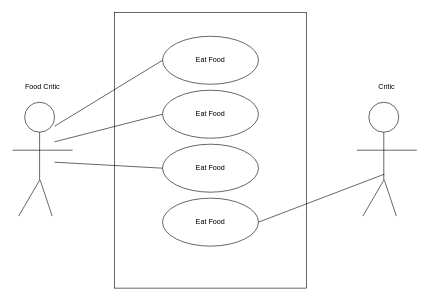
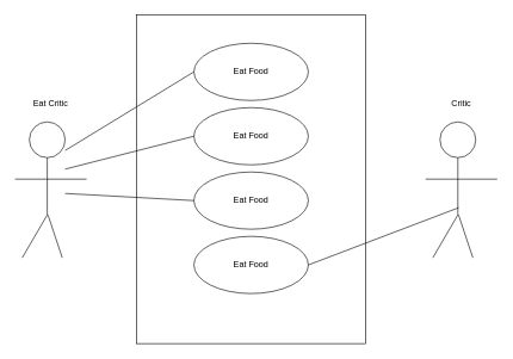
  <mxCell id="0" />
  <mxCell id="1" parent="0" />
  <mxCell id="2" value="" style="group" vertex="1" connectable="0" parent="1"><mxGeometry x="20" y="170" width="100" height="190" as="geometry" /></mxCell>
  <mxCell id="3" value="" style="ellipse;whiteSpace=wrap;html=1;aspect=fixed;" vertex="1" parent="2"><mxGeometry x="20" width="50" height="50" as="geometry" /></mxCell>
  <mxCell id="4" value="" style="endArrow=none;html=1;rounded=0;entryX=0.5;entryY=1;entryDx=0;entryDy=0;" edge="1" parent="2" target="3"><mxGeometry width="50" height="50" relative="1" as="geometry"><mxPoint x="45" y="130" as="sourcePoint" /><mxPoint x="80" y="80" as="targetPoint" /></mxGeometry></mxCell>
  <mxCell id="5" value="" style="endArrow=none;html=1;rounded=0;" edge="1" parent="2"><mxGeometry width="50" height="50" relative="1" as="geometry"><mxPoint x="10" y="190" as="sourcePoint" /><mxPoint x="45" y="130" as="targetPoint" /></mxGeometry></mxCell>
  <mxCell id="6" value="" style="endArrow=none;html=1;rounded=0;" edge="1" parent="2"><mxGeometry width="50" height="50" relative="1" as="geometry"><mxPoint x="66" y="190" as="sourcePoint" /><mxPoint x="46" y="130" as="targetPoint" /></mxGeometry></mxCell>
  <mxCell id="7" value="" style="endArrow=none;html=1;rounded=0;" edge="1" parent="2"><mxGeometry width="50" height="50" relative="1" as="geometry"><mxPoint y="80" as="sourcePoint" /><mxPoint x="100" y="80" as="targetPoint" /></mxGeometry></mxCell>
  <mxCell id="8" value="" style="group" vertex="1" connectable="0" parent="1"><mxGeometry x="594" y="170" width="100" height="190" as="geometry" /></mxCell>
  <mxCell id="9" value="" style="ellipse;whiteSpace=wrap;html=1;aspect=fixed;" vertex="1" parent="8"><mxGeometry x="20" width="50" height="50" as="geometry" /></mxCell>
  <mxCell id="10" value="" style="endArrow=none;html=1;rounded=0;entryX=0.5;entryY=1;entryDx=0;entryDy=0;" edge="1" parent="8" target="9"><mxGeometry width="50" height="50" relative="1" as="geometry"><mxPoint x="45" y="130" as="sourcePoint" /><mxPoint x="80" y="80" as="targetPoint" /></mxGeometry></mxCell>
  <mxCell id="11" value="" style="endArrow=none;html=1;rounded=0;" edge="1" parent="8"><mxGeometry width="50" height="50" relative="1" as="geometry"><mxPoint x="10" y="190" as="sourcePoint" /><mxPoint x="45" y="130" as="targetPoint" /></mxGeometry></mxCell>
  <mxCell id="12" value="" style="endArrow=none;html=1;rounded=0;" edge="1" parent="8"><mxGeometry width="50" height="50" relative="1" as="geometry"><mxPoint x="66" y="190" as="sourcePoint" /><mxPoint x="46" y="130" as="targetPoint" /></mxGeometry></mxCell>
  <mxCell id="13" value="" style="endArrow=none;html=1;rounded=0;" edge="1" parent="8"><mxGeometry width="50" height="50" relative="1" as="geometry"><mxPoint y="80" as="sourcePoint" /><mxPoint x="100" y="80" as="targetPoint" /></mxGeometry></mxCell>
  <mxCell id="14" value="" style="ellipse;whiteSpace=wrap;html=1;" vertex="1" parent="1"><mxGeometry x="290" y="60" width="120" height="80" as="geometry" /></mxCell>
- <mxCell id="15" value="Food Critic" style="text;html=1;strokeColor=none;fillColor=none;align=center;verticalAlign=middle;whiteSpace=wrap;rounded=0;" vertex="1" parent="1"><mxGeometry x="30" y="130" width="80" height="30" as="geometry" /></mxCell>
+ <mxCell id="15" value="Eat Critic" style="text;html=1;strokeColor=none;fillColor=none;align=center;verticalAlign=middle;whiteSpace=wrap;rounded=0;" vertex="1" parent="1"><mxGeometry x="30" y="130" width="80" height="30" as="geometry" /></mxCell>
  <mxCell id="16" value="Critic" style="text;html=1;strokeColor=none;fillColor=none;align=center;verticalAlign=middle;whiteSpace=wrap;rounded=0;" vertex="1" parent="1"><mxGeometry x="604" y="130" width="80" height="30" as="geometry" /></mxCell>
  <mxCell id="17" value="" style="group" vertex="1" connectable="0" parent="1"><mxGeometry x="190" y="20" width="320" height="460" as="geometry" /></mxCell>
  <mxCell id="18" value="" style="rounded=0;whiteSpace=wrap;html=1;direction=south;" vertex="1" parent="17"><mxGeometry width="320" height="460" as="geometry" /></mxCell>
  <mxCell id="19" value="" style="ellipse;whiteSpace=wrap;html=1;" vertex="1" parent="17"><mxGeometry x="80" y="40" width="160" height="80" as="geometry" /></mxCell>
  <mxCell id="20" value="Eat Food" style="text;html=1;strokeColor=none;fillColor=none;align=center;verticalAlign=middle;whiteSpace=wrap;rounded=0;" vertex="1" parent="17"><mxGeometry x="130" y="65" width="60" height="30" as="geometry" /></mxCell>
  <mxCell id="21" value="" style="ellipse;whiteSpace=wrap;html=1;" vertex="1" parent="17"><mxGeometry x="80" y="130" width="160" height="80" as="geometry" /></mxCell>
  <mxCell id="22" value="Eat Food" style="text;html=1;strokeColor=none;fillColor=none;align=center;verticalAlign=middle;whiteSpace=wrap;rounded=0;" vertex="1" parent="17"><mxGeometry x="130" y="155" width="60" height="30" as="geometry" /></mxCell>
  <mxCell id="23" value="" style="ellipse;whiteSpace=wrap;html=1;" vertex="1" parent="17"><mxGeometry x="80" y="220" width="160" height="80" as="geometry" /></mxCell>
  <mxCell id="24" value="Eat Food" style="text;html=1;strokeColor=none;fillColor=none;align=center;verticalAlign=middle;whiteSpace=wrap;rounded=0;" vertex="1" parent="17"><mxGeometry x="130" y="245" width="60" height="30" as="geometry" /></mxCell>
  <mxCell id="25" value="" style="ellipse;whiteSpace=wrap;html=1;" vertex="1" parent="17"><mxGeometry x="80" y="310" width="160" height="80" as="geometry" /></mxCell>
  <mxCell id="26" value="Eat Food" style="text;html=1;strokeColor=none;fillColor=none;align=center;verticalAlign=middle;whiteSpace=wrap;rounded=0;" vertex="1" parent="17"><mxGeometry x="130" y="335" width="60" height="30" as="geometry" /></mxCell>
  <mxCell id="27" value="" style="endArrow=none;html=1;rounded=0;entryX=0;entryY=0.5;entryDx=0;entryDy=0;" edge="1" parent="1" target="19"><mxGeometry width="50" height="50" relative="1" as="geometry"><mxPoint x="90" y="210" as="sourcePoint" /><mxPoint x="140" y="160" as="targetPoint" /></mxGeometry></mxCell>
  <mxCell id="28" value="" style="endArrow=none;html=1;rounded=0;entryX=0;entryY=0.5;entryDx=0;entryDy=0;" edge="1" parent="1" target="21"><mxGeometry width="50" height="50" relative="1" as="geometry"><mxPoint x="90" y="236" as="sourcePoint" /><mxPoint x="270" y="126" as="targetPoint" /></mxGeometry></mxCell>
  <mxCell id="29" value="" style="endArrow=none;html=1;rounded=0;entryX=0;entryY=0.5;entryDx=0;entryDy=0;" edge="1" parent="1" target="23"><mxGeometry width="50" height="50" relative="1" as="geometry"><mxPoint x="90" y="270" as="sourcePoint" /><mxPoint x="270" y="224" as="targetPoint" /></mxGeometry></mxCell>
  <mxCell id="30" value="" style="endArrow=none;html=1;rounded=0;entryX=0;entryY=0.5;entryDx=0;entryDy=0;exitX=1;exitY=0.5;exitDx=0;exitDy=0;" edge="1" parent="1" source="25"><mxGeometry width="50" height="50" relative="1" as="geometry"><mxPoint x="460" y="280" as="sourcePoint" /><mxPoint x="640" y="290" as="targetPoint" /></mxGeometry></mxCell>
